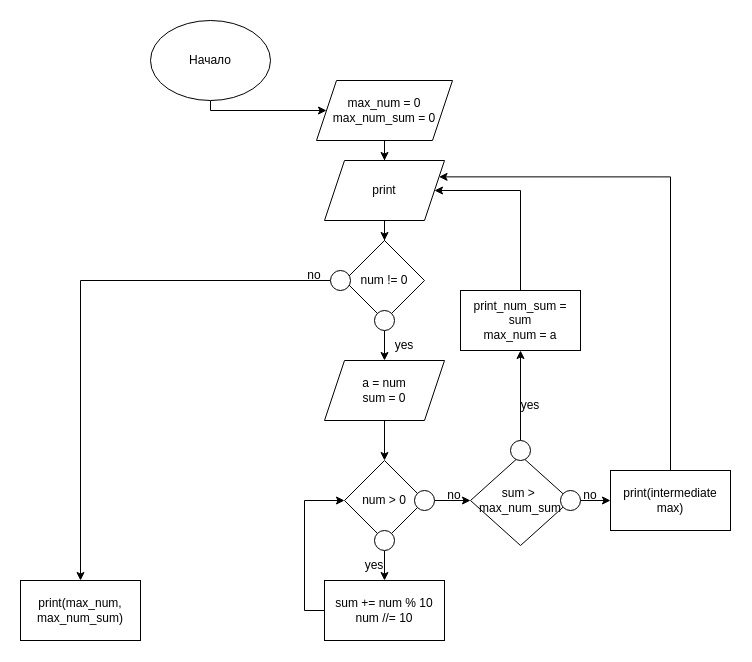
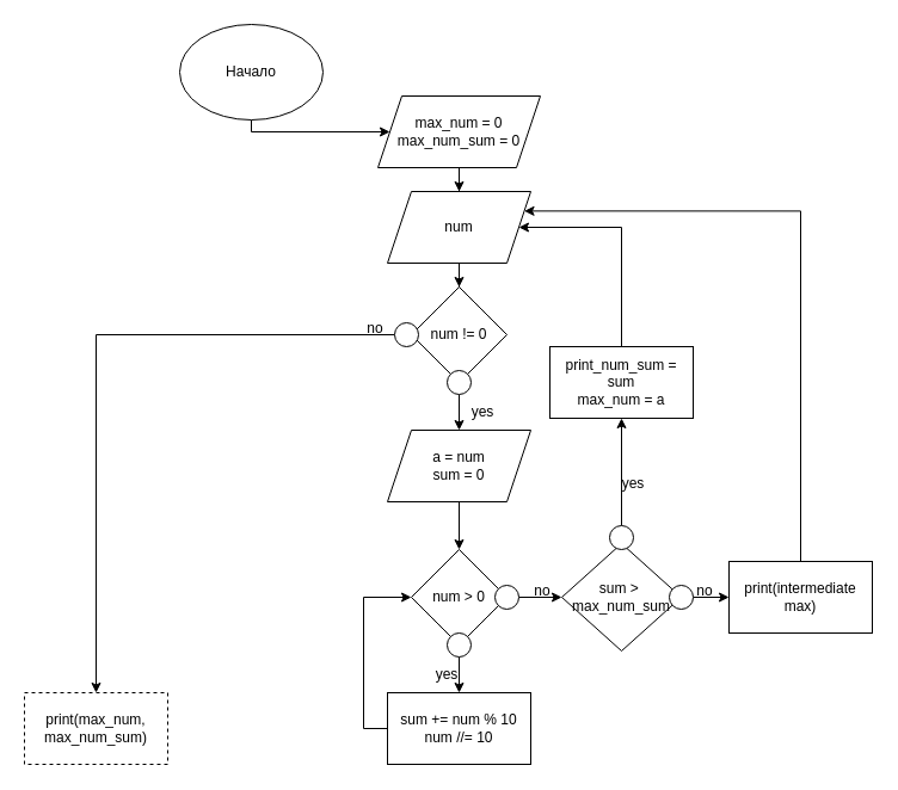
  <mxCell id="0" />
  <mxCell id="1" parent="0" />
  <mxCell id="2" style="edgeStyle=orthogonalEdgeStyle;rounded=0;orthogonalLoop=1;jettySize=auto;html=1;exitX=0.5;exitY=1;exitDx=0;exitDy=0;entryX=0;entryY=0.5;entryDx=0;entryDy=0;" edge="1" parent="1" source="3" target="5"><mxGeometry relative="1" as="geometry"><Array as="points"><mxPoint x="210" y="110" /></Array></mxGeometry></mxCell>
  <mxCell id="3" value="Начало" style="ellipse;whiteSpace=wrap;html=1;" vertex="1" parent="1"><mxGeometry x="150" width="120" height="80" as="geometry" y="20" /></mxCell>
  <mxCell id="4" value="" style="edgeStyle=orthogonalEdgeStyle;rounded=0;orthogonalLoop=1;jettySize=auto;html=1;" edge="1" parent="1" source="5" target="31"><mxGeometry relative="1" as="geometry" /></mxCell>
  <mxCell id="5" value="max_num = 0&lt;br&gt;max_num_sum = 0" style="shape=parallelogram;perimeter=parallelogramPerimeter;whiteSpace=wrap;html=1;fixedSize=1;" vertex="1" parent="1"><mxGeometry x="316" y="80" width="136" height="60" as="geometry" /></mxCell>
  <mxCell id="6" value="num != 0" style="rhombus;whiteSpace=wrap;html=1;" vertex="1" parent="1"><mxGeometry x="344" y="240" width="80" height="80" as="geometry" /></mxCell>
  <mxCell id="7" value="" style="edgeStyle=orthogonalEdgeStyle;rounded=0;orthogonalLoop=1;jettySize=auto;html=1;" edge="1" parent="1" source="8" target="14"><mxGeometry relative="1" as="geometry" /></mxCell>
  <mxCell id="8" value="" style="ellipse;whiteSpace=wrap;html=1;aspect=fixed;" vertex="1" parent="1"><mxGeometry x="374" y="310" width="20" height="20" as="geometry" /></mxCell>
  <mxCell id="9" style="edgeStyle=orthogonalEdgeStyle;rounded=0;orthogonalLoop=1;jettySize=auto;html=1;entryX=0.5;entryY=0;entryDx=0;entryDy=0;" edge="1" parent="1" source="10" target="12"><mxGeometry relative="1" as="geometry" /></mxCell>
  <mxCell id="10" value="" style="ellipse;whiteSpace=wrap;html=1;aspect=fixed;" vertex="1" parent="1"><mxGeometry x="330" y="270" width="20" height="20" as="geometry" /></mxCell>
  <mxCell id="11" value="no" style="text;html=1;strokeColor=none;fillColor=none;align=center;verticalAlign=middle;whiteSpace=wrap;rounded=0;" vertex="1" parent="1"><mxGeometry x="284" y="260" width="60" height="30" as="geometry" /></mxCell>
- <mxCell id="12" value="print(max_num,&lt;br&gt;max_num_sum)" style="rounded=0;whiteSpace=wrap;html=1;" vertex="1" parent="1"><mxGeometry x="20" y="580" width="120" height="60" as="geometry" /></mxCell>
+ <mxCell id="12" value="print(max_num,&lt;br&gt;max_num_sum)" style="rounded=0;whiteSpace=wrap;html=1;dashed=1;" vertex="1" parent="1"><mxGeometry x="20" y="580" width="120" height="60" as="geometry" /></mxCell>
  <mxCell id="13" value="" style="edgeStyle=orthogonalEdgeStyle;rounded=0;orthogonalLoop=1;jettySize=auto;html=1;" edge="1" parent="1" source="14" target="16"><mxGeometry relative="1" as="geometry" /></mxCell>
  <mxCell id="14" value="a = num&lt;br&gt;sum = 0" style="shape=parallelogram;perimeter=parallelogramPerimeter;whiteSpace=wrap;html=1;fixedSize=1;" vertex="1" parent="1"><mxGeometry x="324" y="360" width="120" height="60" as="geometry" /></mxCell>
  <mxCell id="15" value="yes" style="text;html=1;strokeColor=none;fillColor=none;align=center;verticalAlign=middle;whiteSpace=wrap;rounded=0;" vertex="1" parent="1"><mxGeometry x="374" y="330" width="60" height="30" as="geometry" /></mxCell>
  <mxCell id="16" value="num &amp;gt; 0" style="rhombus;whiteSpace=wrap;html=1;" vertex="1" parent="1"><mxGeometry x="344" y="460" width="80" height="80" as="geometry" /></mxCell>
  <mxCell id="17" value="" style="edgeStyle=orthogonalEdgeStyle;rounded=0;orthogonalLoop=1;jettySize=auto;html=1;" edge="1" parent="1" source="18" target="22"><mxGeometry relative="1" as="geometry" /></mxCell>
  <mxCell id="18" value="" style="ellipse;whiteSpace=wrap;html=1;aspect=fixed;" vertex="1" parent="1"><mxGeometry x="374" y="530" width="20" height="20" as="geometry" /></mxCell>
  <mxCell id="19" value="" style="edgeStyle=orthogonalEdgeStyle;rounded=0;orthogonalLoop=1;jettySize=auto;html=1;" edge="1" parent="1" source="20" target="24"><mxGeometry relative="1" as="geometry" /></mxCell>
  <mxCell id="20" value="" style="ellipse;whiteSpace=wrap;html=1;aspect=fixed;" vertex="1" parent="1"><mxGeometry x="414" y="490" width="20" height="20" as="geometry" /></mxCell>
  <mxCell id="21" style="edgeStyle=orthogonalEdgeStyle;rounded=0;orthogonalLoop=1;jettySize=auto;html=1;entryX=0;entryY=0.5;entryDx=0;entryDy=0;exitX=0;exitY=0.5;exitDx=0;exitDy=0;" edge="1" parent="1" source="22" target="16"><mxGeometry relative="1" as="geometry" /></mxCell>
  <mxCell id="22" value="sum += num % 10&lt;br&gt;num //= 10" style="rounded=0;whiteSpace=wrap;html=1;" vertex="1" parent="1"><mxGeometry x="324" y="580" width="120" height="60" as="geometry" /></mxCell>
  <mxCell id="23" value="yes" style="text;html=1;strokeColor=none;fillColor=none;align=center;verticalAlign=middle;whiteSpace=wrap;rounded=0;" vertex="1" parent="1"><mxGeometry x="344" y="550" width="60" height="30" as="geometry" /></mxCell>
  <mxCell id="24" value="sum &amp;gt;&amp;nbsp;&lt;br&gt;max_num_sum" style="rhombus;whiteSpace=wrap;html=1;" vertex="1" parent="1"><mxGeometry x="470" y="455" width="100" height="90" as="geometry" /></mxCell>
  <mxCell id="25" value="no" style="text;html=1;strokeColor=none;fillColor=none;align=center;verticalAlign=middle;whiteSpace=wrap;rounded=0;" vertex="1" parent="1"><mxGeometry x="424" y="480" width="60" height="30" as="geometry" /></mxCell>
  <mxCell id="26" value="" style="edgeStyle=orthogonalEdgeStyle;rounded=0;orthogonalLoop=1;jettySize=auto;html=1;" edge="1" parent="1" source="27" target="33"><mxGeometry relative="1" as="geometry" /></mxCell>
  <mxCell id="27" value="" style="ellipse;whiteSpace=wrap;html=1;aspect=fixed;" vertex="1" parent="1"><mxGeometry x="510" y="440" width="20" height="20" as="geometry" /></mxCell>
  <mxCell id="28" value="" style="edgeStyle=orthogonalEdgeStyle;rounded=0;orthogonalLoop=1;jettySize=auto;html=1;" edge="1" parent="1" source="29" target="36"><mxGeometry relative="1" as="geometry" /></mxCell>
  <mxCell id="29" value="" style="ellipse;whiteSpace=wrap;html=1;aspect=fixed;" vertex="1" parent="1"><mxGeometry x="560" y="490" width="20" height="20" as="geometry" /></mxCell>
  <mxCell id="30" style="edgeStyle=orthogonalEdgeStyle;rounded=0;orthogonalLoop=1;jettySize=auto;html=1;entryX=0.5;entryY=0;entryDx=0;entryDy=0;" edge="1" parent="1" source="31" target="6"><mxGeometry relative="1" as="geometry" /></mxCell>
- <mxCell id="31" value="print" style="shape=parallelogram;perimeter=parallelogramPerimeter;whiteSpace=wrap;html=1;fixedSize=1;" vertex="1" parent="1"><mxGeometry x="324" y="160" width="120" height="60" as="geometry" /></mxCell>
+ <mxCell id="31" value="num" style="shape=parallelogram;perimeter=parallelogramPerimeter;whiteSpace=wrap;html=1;fixedSize=1;" vertex="1" parent="1"><mxGeometry x="324" y="160" width="120" height="60" as="geometry" /></mxCell>
  <mxCell id="32" style="edgeStyle=orthogonalEdgeStyle;rounded=0;orthogonalLoop=1;jettySize=auto;html=1;entryX=1;entryY=0.5;entryDx=0;entryDy=0;exitX=0.5;exitY=0;exitDx=0;exitDy=0;" edge="1" parent="1" source="33" target="31"><mxGeometry relative="1" as="geometry"><Array as="points"><mxPoint x="520" y="190" /></Array></mxGeometry></mxCell>
  <mxCell id="33" value="print_num_sum = sum&lt;br&gt;max_num = a" style="rounded=0;whiteSpace=wrap;html=1;" vertex="1" parent="1"><mxGeometry x="460" y="290" width="120" height="60" as="geometry" /></mxCell>
  <mxCell id="34" value="yes" style="text;html=1;strokeColor=none;fillColor=none;align=center;verticalAlign=middle;whiteSpace=wrap;rounded=0;" vertex="1" parent="1"><mxGeometry x="500" y="390" width="60" height="30" as="geometry" /></mxCell>
  <mxCell id="35" style="edgeStyle=orthogonalEdgeStyle;rounded=0;orthogonalLoop=1;jettySize=auto;html=1;entryX=1;entryY=0.25;entryDx=0;entryDy=0;exitX=0.5;exitY=0;exitDx=0;exitDy=0;" edge="1" parent="1" source="36" target="31"><mxGeometry relative="1" as="geometry"><Array as="points"><mxPoint x="670" y="176" /></Array></mxGeometry></mxCell>
  <mxCell id="36" value="print(intermediate&lt;br&gt;max)" style="rounded=0;whiteSpace=wrap;html=1;" vertex="1" parent="1"><mxGeometry x="610" y="470" width="120" height="60" as="geometry" /></mxCell>
  <mxCell id="37" value="no" style="text;html=1;strokeColor=none;fillColor=none;align=center;verticalAlign=middle;whiteSpace=wrap;rounded=0;" vertex="1" parent="1"><mxGeometry x="560" y="480" width="60" height="30" as="geometry" /></mxCell>
